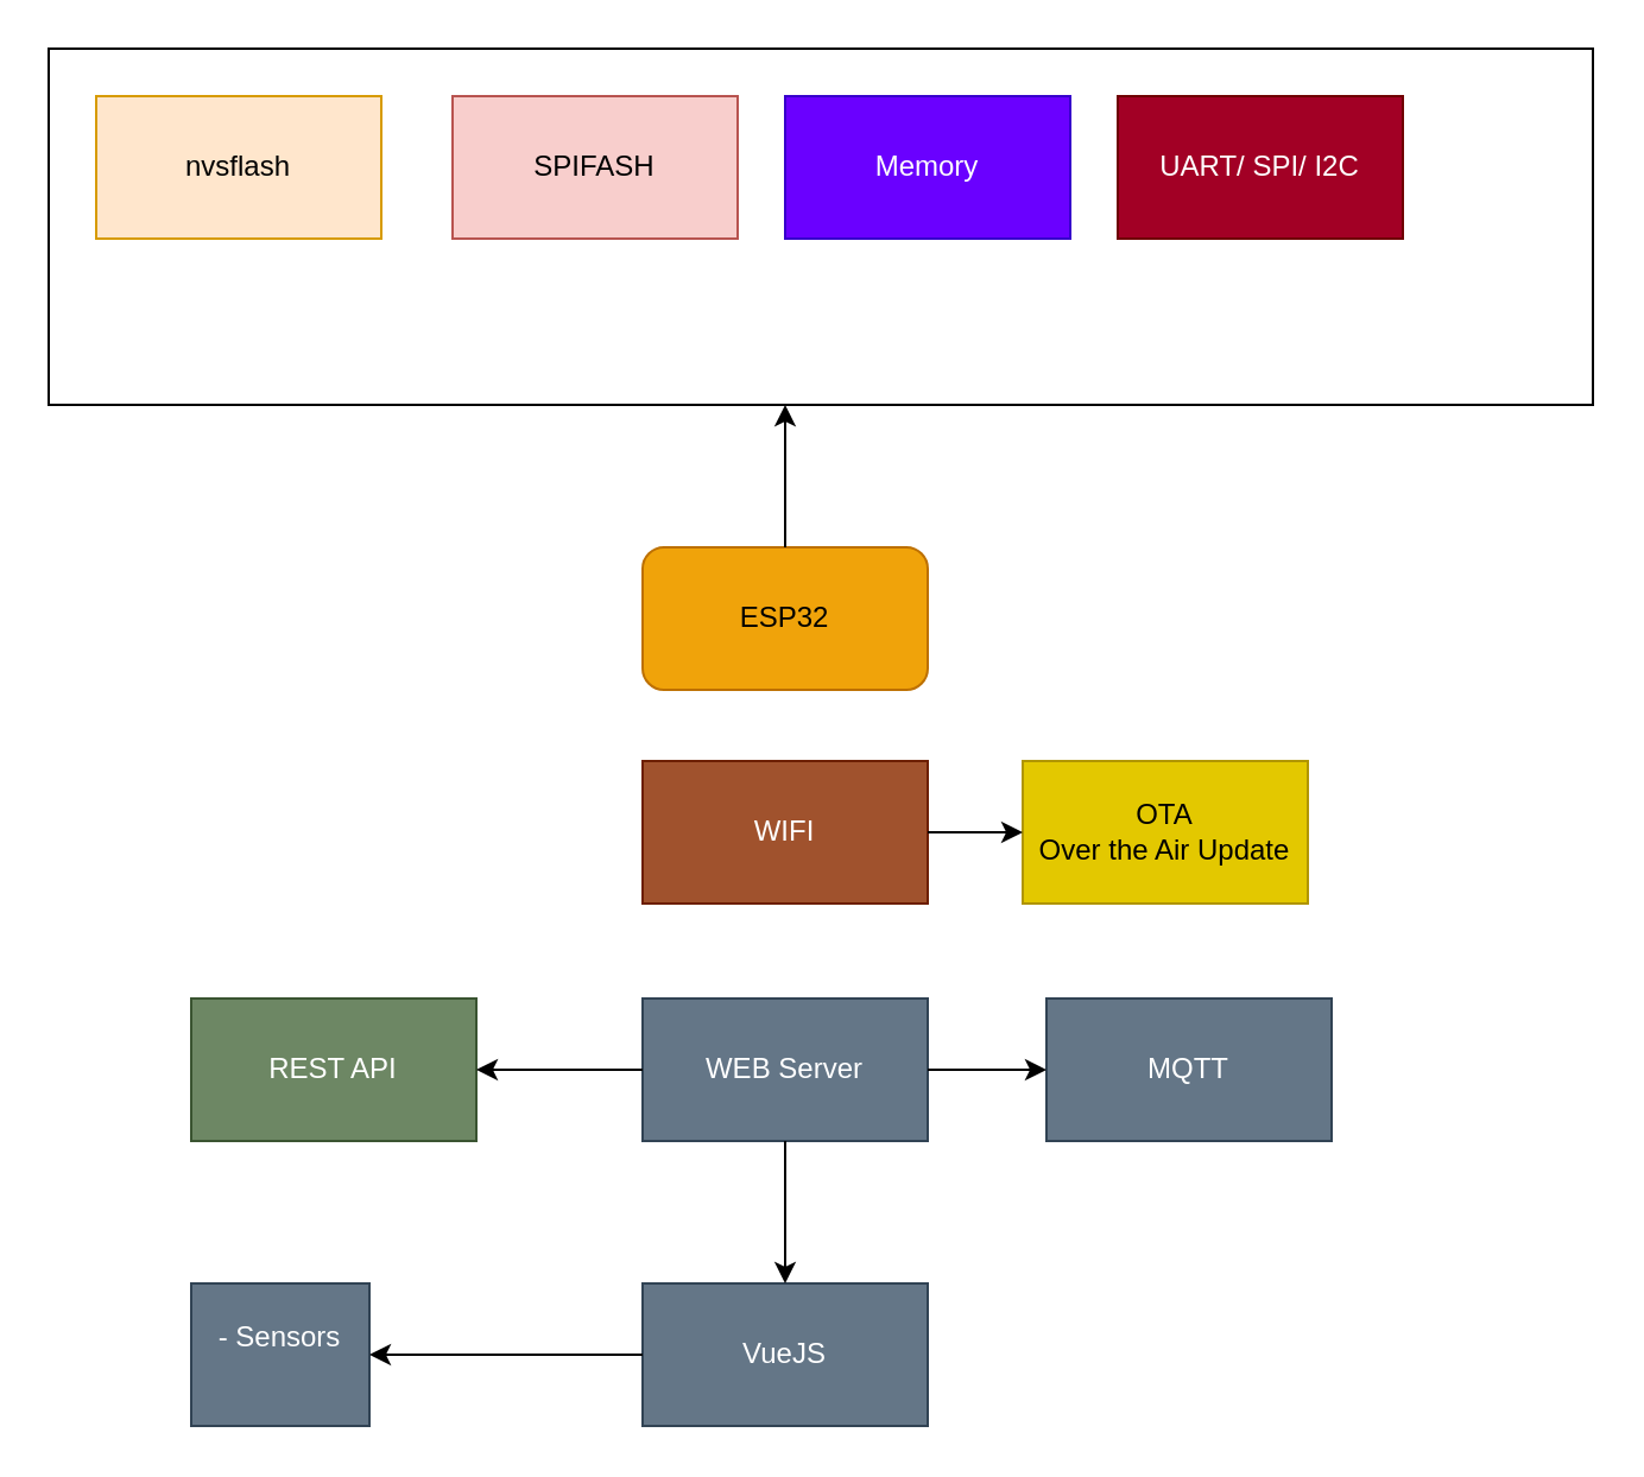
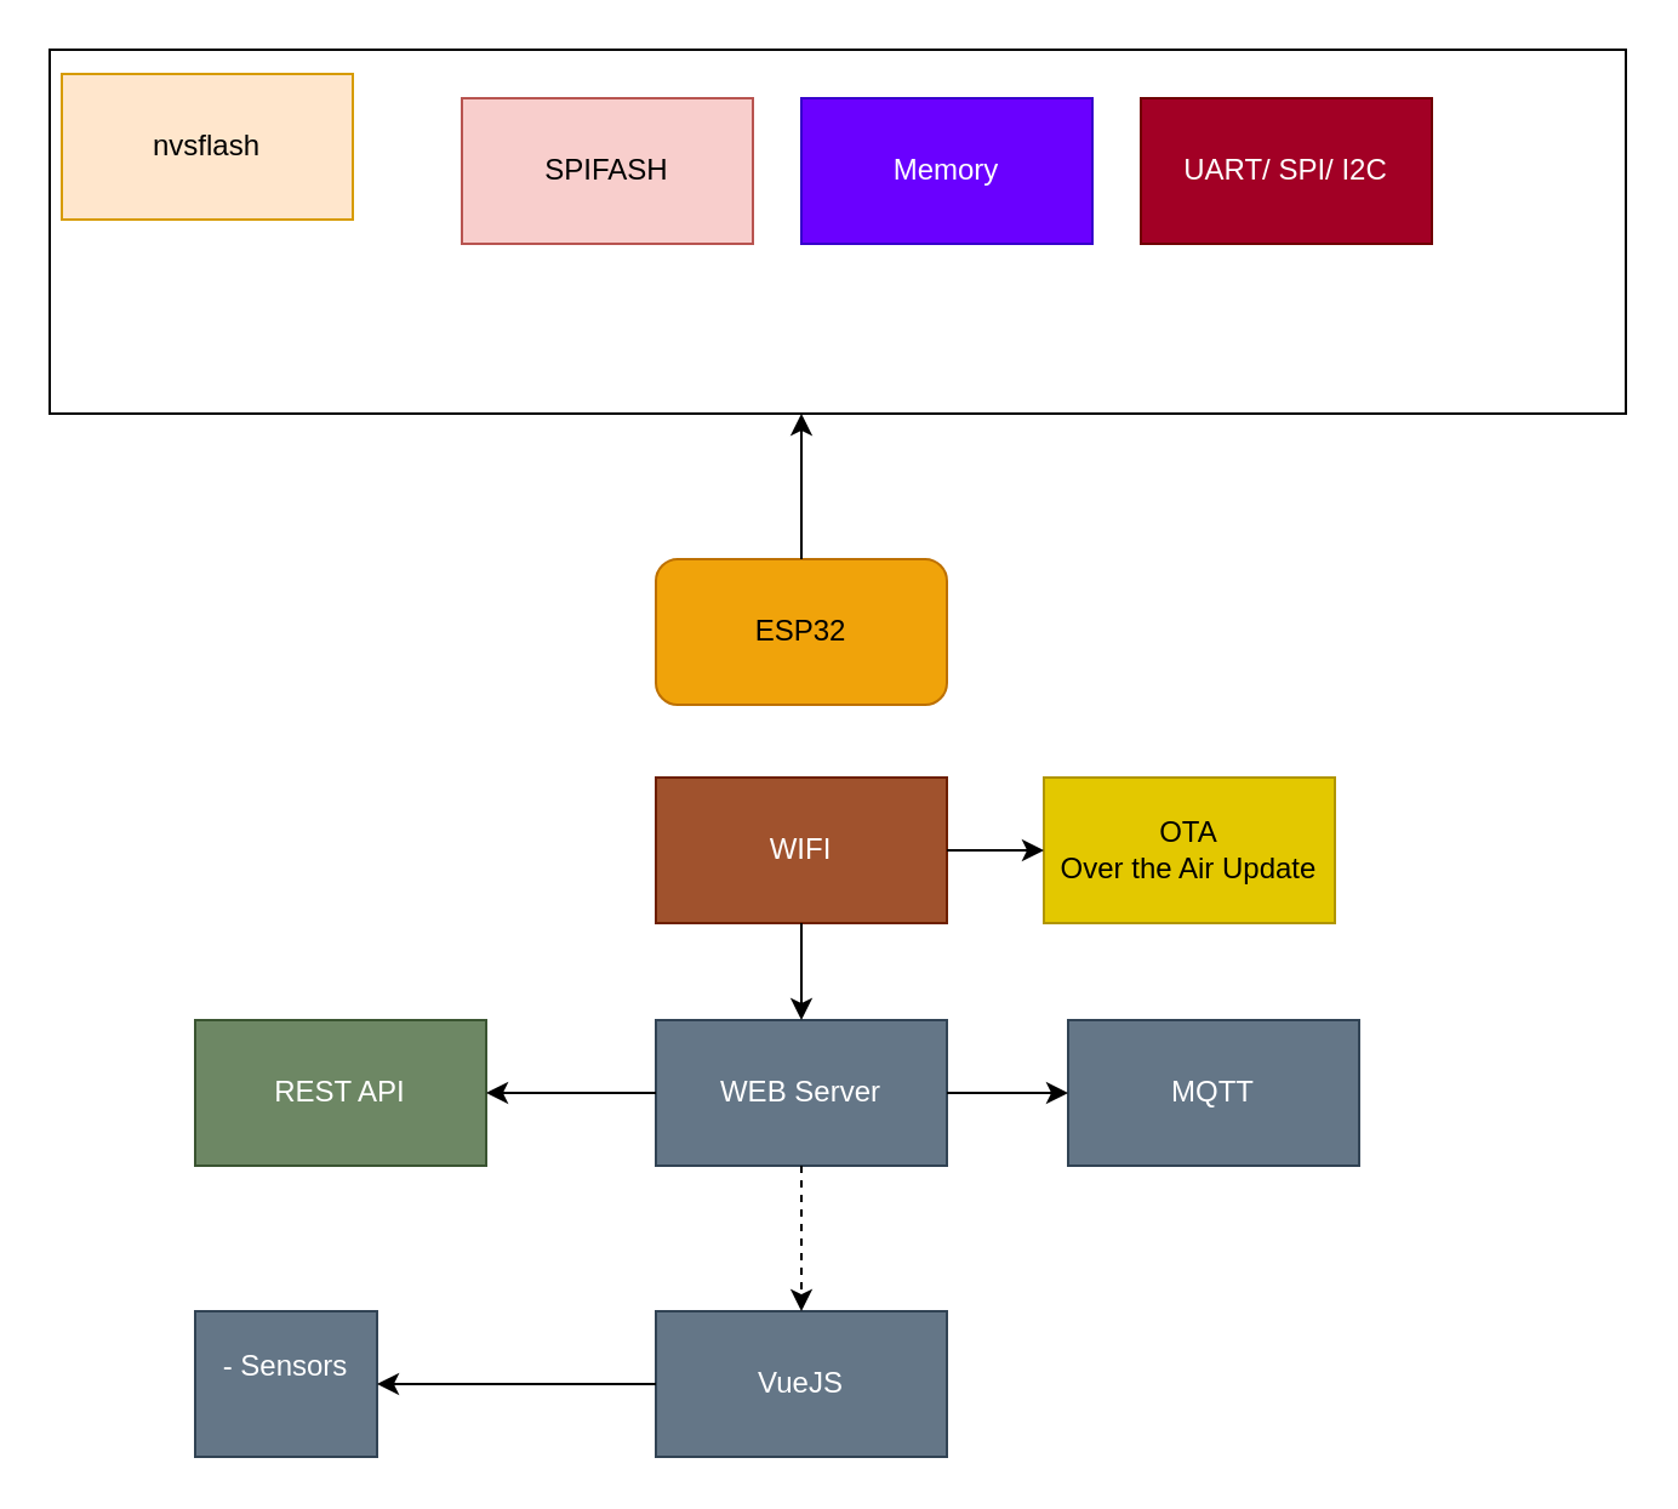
  <mxCell id="0" />
  <mxCell id="1" parent="0" />
  <mxCell id="2" value="ESP32" style="rounded=1;whiteSpace=wrap;html=1;fillColor=#f0a30a;fontColor=#000000;strokeColor=#BD7000;" vertex="1" parent="1"><mxGeometry x="270" y="230" width="120" height="60" as="geometry" /></mxCell>
  <mxCell id="3" value="WIFI" style="rounded=0;whiteSpace=wrap;html=1;fillColor=#a0522d;fontColor=#ffffff;strokeColor=#6D1F00;" vertex="1" parent="1"><mxGeometry x="270" y="320" width="120" height="60" as="geometry" /></mxCell>
  <mxCell id="4" value="REST API" style="rounded=0;whiteSpace=wrap;html=1;fillColor=#6d8764;fontColor=#ffffff;strokeColor=#3A5431;" vertex="1" parent="1"><mxGeometry x="80" y="420" width="120" height="60" as="geometry" /></mxCell>
  <mxCell id="5" value="WEB Server " style="rounded=0;whiteSpace=wrap;html=1;fillColor=#647687;fontColor=#ffffff;strokeColor=#314354;" vertex="1" parent="1"><mxGeometry x="270" y="420" width="120" height="60" as="geometry" /></mxCell>
  <mxCell id="6" value="VueJS " style="rounded=0;whiteSpace=wrap;html=1;fillColor=#647687;fontColor=#ffffff;strokeColor=#314354;" vertex="1" parent="1"><mxGeometry x="270" y="540" width="120" height="60" as="geometry" /></mxCell>
  <mxCell id="7" value="MQTT " style="rounded=0;whiteSpace=wrap;html=1;fillColor=#647687;fontColor=#ffffff;strokeColor=#314354;" vertex="1" parent="1"><mxGeometry x="440" y="420" width="120" height="60" as="geometry" /></mxCell>
  <mxCell id="8" value="&lt;div&gt;- Sensors &lt;br&gt;&lt;/div&gt;&lt;div&gt;&lt;br&gt;&lt;/div&gt;" style="rounded=0;whiteSpace=wrap;html=1;fillColor=#647687;fontColor=#ffffff;strokeColor=#314354;" vertex="1" parent="1"><mxGeometry x="80" y="540" width="75" height="60" as="geometry" /></mxCell>
  <mxCell id="9" value="&lt;div&gt;OTA &lt;br&gt;&lt;/div&gt;&lt;div&gt;Over the Air Update&lt;br&gt;&lt;/div&gt;" style="rounded=0;whiteSpace=wrap;html=1;fillColor=#e3c800;fontColor=#000000;strokeColor=#B09500;" vertex="1" parent="1"><mxGeometry x="430" y="320" width="120" height="60" as="geometry" /></mxCell>
  <mxCell id="10" value="" style="endArrow=classic;html=1;rounded=0;exitX=1;exitY=0.5;exitDx=0;exitDy=0;entryX=0;entryY=0.5;entryDx=0;entryDy=0;" edge="1" parent="1" source="5" target="7"><mxGeometry width="50" height="50" relative="1" as="geometry"><mxPoint x="390" y="510" as="sourcePoint" /><mxPoint x="440" y="460" as="targetPoint" /></mxGeometry></mxCell>
- <mxCell id="11" value="" style="endArrow=classic;html=1;rounded=0;exitX=0.5;exitY=1;exitDx=0;exitDy=0;entryX=0.5;entryY=0;entryDx=0;entryDy=0;" edge="1" parent="1" source="5" target="6"><mxGeometry width="50" height="50" relative="1" as="geometry"><mxPoint x="260" y="550" as="sourcePoint" /><mxPoint x="310" y="500" as="targetPoint" /></mxGeometry></mxCell>
+ <mxCell id="11" value="" style="endArrow=classic;html=1;rounded=0;exitX=0.5;exitY=1;exitDx=0;exitDy=0;entryX=0.5;entryY=0;entryDx=0;entryDy=0;dashed=1;" edge="1" parent="1" source="5" target="6"><mxGeometry width="50" height="50" relative="1" as="geometry"><mxPoint x="260" y="550" as="sourcePoint" /><mxPoint x="310" y="500" as="targetPoint" /></mxGeometry></mxCell>
  <mxCell id="12" value="" style="endArrow=classic;html=1;rounded=0;exitX=0;exitY=0.5;exitDx=0;exitDy=0;entryX=1;entryY=0.5;entryDx=0;entryDy=0;" edge="1" parent="1" source="5" target="4"><mxGeometry width="50" height="50" relative="1" as="geometry"><mxPoint x="230" y="530" as="sourcePoint" /><mxPoint x="280" y="480" as="targetPoint" /></mxGeometry></mxCell>
  <mxCell id="13" value="" style="endArrow=classic;html=1;rounded=0;exitX=1;exitY=0.5;exitDx=0;exitDy=0;entryX=0;entryY=0.5;entryDx=0;entryDy=0;" edge="1" parent="1" source="3" target="9"><mxGeometry width="50" height="50" relative="1" as="geometry"><mxPoint x="510" y="240" as="sourcePoint" /><mxPoint x="560" y="190" as="targetPoint" /></mxGeometry></mxCell>
+ <mxCell id="14" value="" style="endArrow=classic;html=1;rounded=0;exitX=0.5;exitY=1;exitDx=0;exitDy=0;exitPerimeter=0;entryX=0.5;entryY=0;entryDx=0;entryDy=0;" edge="1" parent="1" source="3" target="5"><mxGeometry width="50" height="50" relative="1" as="geometry"><mxPoint x="110" y="400" as="sourcePoint" /><mxPoint x="160" y="350" as="targetPoint" /></mxGeometry></mxCell>
  <mxCell id="15" value="" style="endArrow=classic;html=1;rounded=0;exitX=0;exitY=0.5;exitDx=0;exitDy=0;entryX=1;entryY=0.5;entryDx=0;entryDy=0;" edge="1" parent="1" source="6" target="8"><mxGeometry width="50" height="50" relative="1" as="geometry"><mxPoint x="220" y="660" as="sourcePoint" /><mxPoint x="270" y="610" as="targetPoint" /></mxGeometry></mxCell>
  <mxCell id="16" value="" style="rounded=0;whiteSpace=wrap;html=1;" vertex="1" parent="1"><mxGeometry x="20" y="20" width="650" height="150" as="geometry" /></mxCell>
  <mxCell id="17" value="" style="endArrow=classic;html=1;rounded=0;" edge="1" parent="1" source="2"><mxGeometry width="50" height="50" relative="1" as="geometry"><mxPoint x="190" y="270" as="sourcePoint" /><mxPoint x="330" y="170" as="targetPoint" /></mxGeometry></mxCell>
- <mxCell id="18" value="nvsflash" style="rounded=0;whiteSpace=wrap;html=1;fillColor=#ffe6cc;strokeColor=#d79b00;" vertex="1" parent="1"><mxGeometry x="40" y="40" width="120" height="60" as="geometry" /></mxCell>
+ <mxCell id="18" value="nvsflash" style="rounded=0;whiteSpace=wrap;html=1;fillColor=#ffe6cc;strokeColor=#d79b00;" vertex="1" parent="1"><mxGeometry x="25" y="30" width="120" height="60" as="geometry" /></mxCell>
  <mxCell id="19" value="SPIFASH" style="rounded=0;whiteSpace=wrap;html=1;fillColor=#f8cecc;strokeColor=#b85450;" vertex="1" parent="1"><mxGeometry x="190" y="40" width="120" height="60" as="geometry" /></mxCell>
  <mxCell id="20" value="Memory" style="rounded=0;whiteSpace=wrap;html=1;fillColor=#6a00ff;fontColor=#ffffff;strokeColor=#3700CC;" vertex="1" parent="1"><mxGeometry x="330" y="40" width="120" height="60" as="geometry" /></mxCell>
  <mxCell id="21" value="UART/ SPI/ I2C" style="rounded=0;whiteSpace=wrap;html=1;fillColor=#a20025;fontColor=#ffffff;strokeColor=#6F0000;" vertex="1" parent="1"><mxGeometry x="470" y="40" width="120" height="60" as="geometry" /></mxCell>
